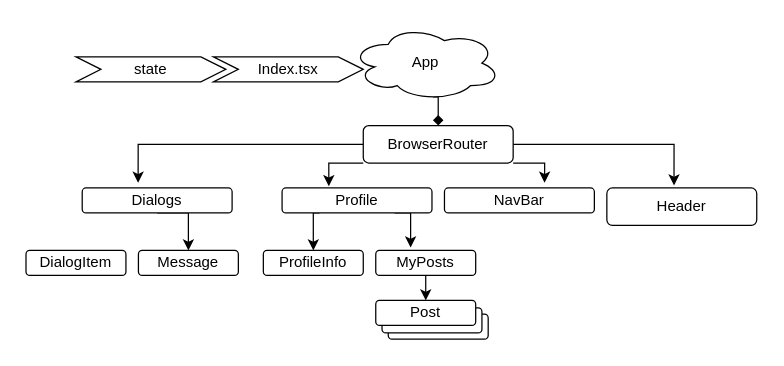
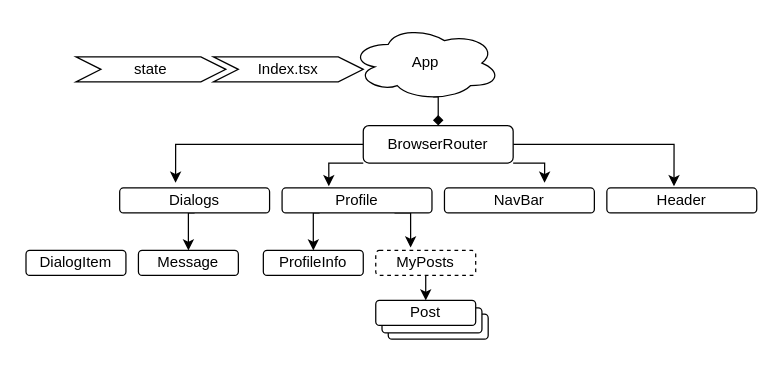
  <mxCell id="0" />
  <mxCell id="1" parent="0" />
  <mxCell id="2" value="" style="rounded=1;whiteSpace=wrap;html=1;" parent="1" vertex="1"><mxGeometry x="310" y="251" width="80" height="20" as="geometry" /></mxCell>
  <mxCell id="3" value="" style="rounded=1;whiteSpace=wrap;html=1;" parent="1" vertex="1"><mxGeometry x="305" y="246" width="80" height="20" as="geometry" /></mxCell>
  <mxCell id="4" style="edgeStyle=orthogonalEdgeStyle;rounded=0;orthogonalLoop=1;jettySize=auto;html=1;exitX=0.55;exitY=0.95;exitDx=0;exitDy=0;exitPerimeter=0;entryX=0.5;entryY=0;entryDx=0;entryDy=0;endArrow=diamond;" parent="1" source="5" target="10" edge="1"><mxGeometry relative="1" as="geometry" /></mxCell>
  <mxCell id="5" value="App" style="ellipse;shape=cloud;whiteSpace=wrap;html=1;" parent="1" vertex="1"><mxGeometry x="280" width="120" height="60" as="geometry" y="20" /></mxCell>
  <mxCell id="6" style="edgeStyle=orthogonalEdgeStyle;rounded=0;orthogonalLoop=1;jettySize=auto;html=1;exitX=0;exitY=0.5;exitDx=0;exitDy=0;entryX=0.373;entryY=-0.205;entryDx=0;entryDy=0;entryPerimeter=0;" parent="1" source="10" target="12" edge="1"><mxGeometry relative="1" as="geometry" /></mxCell>
  <mxCell id="7" style="edgeStyle=orthogonalEdgeStyle;rounded=0;orthogonalLoop=1;jettySize=auto;html=1;exitX=1;exitY=0.5;exitDx=0;exitDy=0;entryX=0.448;entryY=-0.068;entryDx=0;entryDy=0;entryPerimeter=0;" parent="1" source="10" target="17" edge="1"><mxGeometry relative="1" as="geometry" /></mxCell>
  <mxCell id="8" style="edgeStyle=orthogonalEdgeStyle;rounded=0;orthogonalLoop=1;jettySize=auto;html=1;exitX=0;exitY=1;exitDx=0;exitDy=0;entryX=0.312;entryY=-0.068;entryDx=0;entryDy=0;entryPerimeter=0;" parent="1" source="10" target="15" edge="1"><mxGeometry relative="1" as="geometry" /></mxCell>
  <mxCell id="9" style="edgeStyle=orthogonalEdgeStyle;rounded=0;orthogonalLoop=1;jettySize=auto;html=1;exitX=1;exitY=1;exitDx=0;exitDy=0;entryX=0.668;entryY=-0.205;entryDx=0;entryDy=0;entryPerimeter=0;" parent="1" source="10" target="16" edge="1"><mxGeometry relative="1" as="geometry" /></mxCell>
  <mxCell id="10" value="BrowserRouter" style="rounded=1;whiteSpace=wrap;html=1;" parent="1" vertex="1"><mxGeometry x="290" y="100" width="120" height="30" as="geometry" /></mxCell>
  <mxCell id="11" style="edgeStyle=orthogonalEdgeStyle;rounded=0;orthogonalLoop=1;jettySize=auto;html=1;exitX=0.5;exitY=1;exitDx=0;exitDy=0;entryX=0.5;entryY=0;entryDx=0;entryDy=0;" parent="1" source="12" target="24" edge="1"><mxGeometry relative="1" as="geometry" /></mxCell>
- <mxCell id="12" value="Dialogs" style="rounded=1;whiteSpace=wrap;html=1;" parent="1" vertex="1"><mxGeometry x="65" y="150" width="120" height="20" as="geometry" /></mxCell>
+ <mxCell id="12" value="Dialogs" style="rounded=1;whiteSpace=wrap;html=1;" parent="1" vertex="1"><mxGeometry x="95" y="150" width="120" height="20" as="geometry" /></mxCell>
  <mxCell id="13" style="edgeStyle=orthogonalEdgeStyle;rounded=0;orthogonalLoop=1;jettySize=auto;html=1;exitX=0.25;exitY=1;exitDx=0;exitDy=0;entryX=0.5;entryY=0;entryDx=0;entryDy=0;" parent="1" source="15" target="18" edge="1"><mxGeometry relative="1" as="geometry" /></mxCell>
  <mxCell id="14" style="edgeStyle=orthogonalEdgeStyle;rounded=0;orthogonalLoop=1;jettySize=auto;html=1;exitX=0.75;exitY=1;exitDx=0;exitDy=0;entryX=0.349;entryY=-0.114;entryDx=0;entryDy=0;entryPerimeter=0;" parent="1" source="15" target="20" edge="1"><mxGeometry relative="1" as="geometry"><Array as="points"><mxPoint x="328" y="170" /></Array></mxGeometry></mxCell>
  <mxCell id="15" value="Profile" style="rounded=1;whiteSpace=wrap;html=1;" parent="1" vertex="1"><mxGeometry x="225" y="150" width="120" height="20" as="geometry" /></mxCell>
  <mxCell id="16" value="NavBar" style="rounded=1;whiteSpace=wrap;html=1;" parent="1" vertex="1"><mxGeometry x="355" y="150" width="120" height="20" as="geometry" /></mxCell>
- <mxCell id="17" value="Header" style="rounded=1;whiteSpace=wrap;html=1;" parent="1" vertex="1"><mxGeometry x="485" y="150" width="120" height="30" as="geometry" /></mxCell>
+ <mxCell id="17" value="Header" style="rounded=1;whiteSpace=wrap;html=1;" parent="1" vertex="1"><mxGeometry x="485" y="150" width="120" height="20" as="geometry" /></mxCell>
  <mxCell id="18" value="ProfileInfo" style="rounded=1;whiteSpace=wrap;html=1;" parent="1" vertex="1"><mxGeometry x="210" y="200" width="80" height="20" as="geometry" /></mxCell>
  <mxCell id="19" style="edgeStyle=orthogonalEdgeStyle;rounded=0;orthogonalLoop=1;jettySize=auto;html=1;exitX=0.5;exitY=1;exitDx=0;exitDy=0;entryX=0.5;entryY=0;entryDx=0;entryDy=0;" parent="1" source="20" target="21" edge="1"><mxGeometry relative="1" as="geometry" /></mxCell>
- <mxCell id="20" value="MyPosts" style="rounded=1;whiteSpace=wrap;html=1;" parent="1" vertex="1"><mxGeometry x="300" y="200" width="80" height="20" as="geometry" /></mxCell>
+ <mxCell id="20" value="MyPosts" style="rounded=1;whiteSpace=wrap;html=1;dashed=1;" parent="1" vertex="1"><mxGeometry x="300" y="200" width="80" height="20" as="geometry" /></mxCell>
  <mxCell id="21" value="Post" style="rounded=1;whiteSpace=wrap;html=1;" parent="1" vertex="1"><mxGeometry x="300" y="240" width="80" height="20" as="geometry" /></mxCell>
  <mxCell id="22" value="Index.tsx" style="shape=step;perimeter=stepPerimeter;whiteSpace=wrap;html=1;fixedSize=1;" parent="1" vertex="1"><mxGeometry x="170" y="45" width="120" height="20" as="geometry" /></mxCell>
  <mxCell id="23" value="DialogItem" style="rounded=1;whiteSpace=wrap;html=1;" parent="1" vertex="1"><mxGeometry x="20" y="200" width="80" height="20" as="geometry" /></mxCell>
  <mxCell id="24" value="Message" style="rounded=1;whiteSpace=wrap;html=1;" parent="1" vertex="1"><mxGeometry x="110" y="200" width="80" height="20" as="geometry" /></mxCell>
  <mxCell id="25" value="state" style="shape=step;perimeter=stepPerimeter;whiteSpace=wrap;html=1;fixedSize=1;" vertex="1" parent="1"><mxGeometry x="60" y="45" width="120" height="20" as="geometry" /></mxCell>
